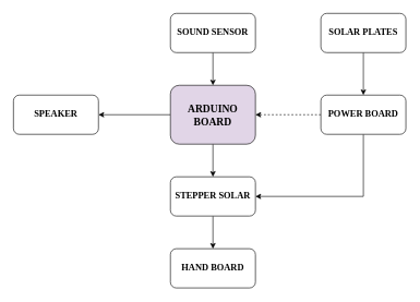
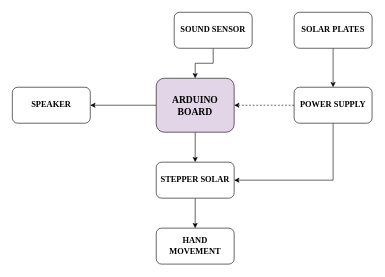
  <mxCell id="0" />
  <mxCell id="1" parent="0" />
  <mxCell id="2" value="" style="edgeStyle=orthogonalEdgeStyle;rounded=0;orthogonalLoop=1;jettySize=auto;html=1;" edge="1" parent="1" source="3" target="15"><mxGeometry relative="1" as="geometry" /></mxCell>
  <mxCell id="3" value="&lt;font style=&quot;font-size: 14px;&quot; face=&quot;Times New Roman&quot;&gt;&lt;b&gt;STEPPER SOLAR&lt;/b&gt;&lt;/font&gt;" style="rounded=1;whiteSpace=wrap;html=1;" vertex="1" parent="1"><mxGeometry x="260" y="270" width="130" height="60" as="geometry" /></mxCell>
  <mxCell id="4" value="" style="edgeStyle=orthogonalEdgeStyle;rounded=0;orthogonalLoop=1;jettySize=auto;html=1;" edge="1" parent="1" source="6" target="3"><mxGeometry relative="1" as="geometry" /></mxCell>
  <mxCell id="5" value="" style="edgeStyle=orthogonalEdgeStyle;rounded=0;orthogonalLoop=1;jettySize=auto;html=1;" edge="1" parent="1" source="6" target="7"><mxGeometry relative="1" as="geometry" /></mxCell>
  <mxCell id="6" value="&lt;font style=&quot;font-size: 16px;&quot; face=&quot;Times New Roman&quot;&gt;&lt;b style=&quot;&quot;&gt;ARDUINO&lt;/b&gt;&lt;/font&gt;&lt;div&gt;&lt;font size=&quot;3&quot; face=&quot;Times New Roman&quot;&gt;&lt;b&gt;BOARD&lt;/b&gt;&lt;/font&gt;&lt;/div&gt;" style="rounded=1;whiteSpace=wrap;html=1;fillColor=#e1d5e7;" vertex="1" parent="1"><mxGeometry x="260" y="130" width="130" height="90" as="geometry" /></mxCell>
  <mxCell id="7" value="&lt;font style=&quot;font-size: 14px;&quot; face=&quot;Times New Roman&quot;&gt;&lt;b&gt;SPEAKER&lt;/b&gt;&lt;/font&gt;" style="rounded=1;whiteSpace=wrap;html=1;" vertex="1" parent="1"><mxGeometry x="20" y="145" width="130" height="60" as="geometry" /></mxCell>
  <mxCell id="8" value="" style="edgeStyle=orthogonalEdgeStyle;rounded=0;orthogonalLoop=1;jettySize=auto;html=1;dashed=1;" edge="1" parent="1" source="10" target="6"><mxGeometry relative="1" as="geometry" /></mxCell>
  <mxCell id="9" style="edgeStyle=orthogonalEdgeStyle;rounded=0;orthogonalLoop=1;jettySize=auto;html=1;exitX=0.5;exitY=1;exitDx=0;exitDy=0;entryX=1;entryY=0.5;entryDx=0;entryDy=0;" edge="1" parent="1" source="10" target="3"><mxGeometry relative="1" as="geometry" /></mxCell>
- <mxCell id="10" value="&lt;font style=&quot;font-size: 14px;&quot; face=&quot;Times New Roman&quot;&gt;&lt;b&gt;POWER BOARD&lt;/b&gt;&lt;/font&gt;" style="rounded=1;whiteSpace=wrap;html=1;" vertex="1" parent="1"><mxGeometry x="490" y="145" width="130" height="60" as="geometry" /></mxCell>
+ <mxCell id="10" value="&lt;font style=&quot;font-size: 14px;&quot; face=&quot;Times New Roman&quot;&gt;&lt;b&gt;POWER SUPPLY&lt;/b&gt;&lt;/font&gt;" style="rounded=1;whiteSpace=wrap;html=1;" vertex="1" parent="1"><mxGeometry x="490" y="145" width="130" height="60" as="geometry" /></mxCell>
  <mxCell id="11" style="edgeStyle=orthogonalEdgeStyle;rounded=0;orthogonalLoop=1;jettySize=auto;html=1;exitX=0.5;exitY=1;exitDx=0;exitDy=0;" edge="1" parent="1" source="12" target="6"><mxGeometry relative="1" as="geometry" /></mxCell>
- <mxCell id="12" value="&lt;font style=&quot;font-size: 14px;&quot; face=&quot;Times New Roman&quot;&gt;&lt;b&gt;SOUND SENSOR&lt;/b&gt;&lt;/font&gt;" style="rounded=1;whiteSpace=wrap;html=1;" vertex="1" parent="1"><mxGeometry x="260" y="20" width="130" height="60" as="geometry" /></mxCell>
+ <mxCell id="12" value="&lt;font style=&quot;font-size: 14px;&quot; face=&quot;Times New Roman&quot;&gt;&lt;b&gt;SOUND SENSOR&lt;/b&gt;&lt;/font&gt;" style="rounded=1;whiteSpace=wrap;html=1;" vertex="1" parent="1"><mxGeometry x="290" y="20" width="130" height="60" as="geometry" /></mxCell>
  <mxCell id="13" style="edgeStyle=orthogonalEdgeStyle;rounded=0;orthogonalLoop=1;jettySize=auto;html=1;exitX=0.5;exitY=1;exitDx=0;exitDy=0;entryX=0.5;entryY=0;entryDx=0;entryDy=0;" edge="1" parent="1" source="14" target="10"><mxGeometry relative="1" as="geometry" /></mxCell>
  <mxCell id="14" value="&lt;font style=&quot;font-size: 14px;&quot; face=&quot;Times New Roman&quot;&gt;&lt;b&gt;SOLAR PLATES&lt;/b&gt;&lt;/font&gt;" style="rounded=1;whiteSpace=wrap;html=1;" vertex="1" parent="1"><mxGeometry x="490" y="20" width="130" height="60" as="geometry" /></mxCell>
- <mxCell id="15" value="&lt;font style=&quot;font-size: 14px;&quot; face=&quot;Times New Roman&quot;&gt;&lt;b&gt;HAND BOARD&lt;/b&gt;&lt;/font&gt;" style="rounded=1;whiteSpace=wrap;html=1;" vertex="1" parent="1"><mxGeometry x="260" y="380" width="130" height="60" as="geometry" /></mxCell>
+ <mxCell id="15" value="&lt;font style=&quot;font-size: 14px;&quot; face=&quot;Times New Roman&quot;&gt;&lt;b&gt;HAND MOVEMENT&lt;/b&gt;&lt;/font&gt;" style="rounded=1;whiteSpace=wrap;html=1;" vertex="1" parent="1"><mxGeometry x="260" y="380" width="130" height="60" as="geometry" /></mxCell>
